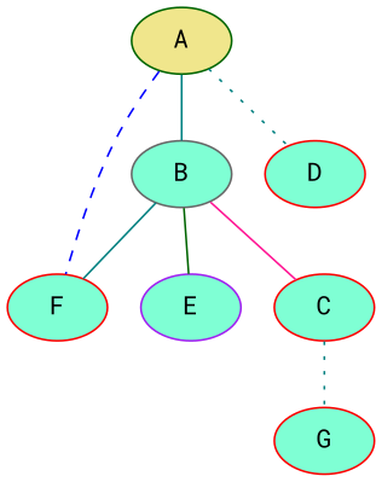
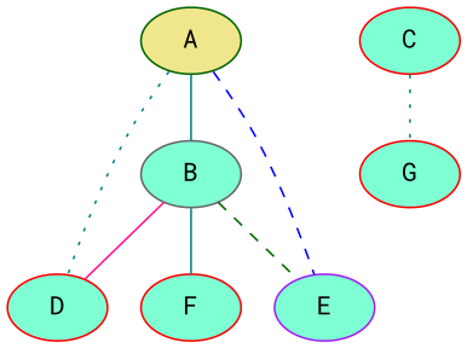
  strict graph {
    fontname="Roboto Mono"
    node [color=red fillcolor=aquamarine fontname="Roboto Mono" style=filled]
    edge [color=teal fontname="Roboto Mono" style=solid]
    A [color=darkgreen fillcolor=khaki]
    B [color=gray40]
    F
    D
    E [color=purple]
    C
    G
    A -- B
-   A -- F [color=blue style=dashed]
+   A -- E [color=blue style=dashed]
    A -- D [style=dotted]
    B -- F
-   B -- C [color=deeppink]
-   B -- E [color=darkgreen]
+   B -- D [color=deeppink]
+   B -- E [color=darkgreen style=dashed]
    C -- G [style=dotted]
  }
